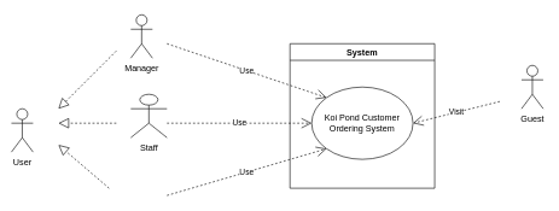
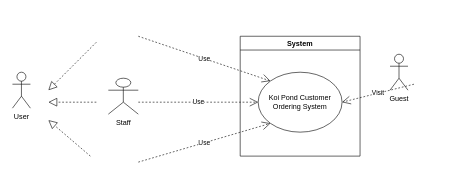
  <mxCell id="0" />
  <mxCell id="1" parent="0" />
  <mxCell id="2" value="System" style="swimlane;whiteSpace=wrap;html=1;" vertex="1" parent="1"><mxGeometry x="400" y="60" width="200" height="200" as="geometry" /></mxCell>
  <mxCell id="3" value="Koi Pond Customer&lt;br/&gt;Ordering System" style="ellipse;whiteSpace=wrap;html=1;" vertex="1" parent="2"><mxGeometry x="30" y="60" width="140" height="100" as="geometry" /></mxCell>
- <mxCell id="4" value="Guest" style="shape=umlActor;verticalLabelPosition=bottom;verticalAlign=top;html=1;outlineConnect=0;" vertex="1" parent="1"><mxGeometry x="720" y="90" width="30" height="60" as="geometry" /></mxCell>
- <mxCell id="5" value="Manager" style="shape=umlActor;verticalLabelPosition=bottom;verticalAlign=top;html=1;outlineConnect=0;" vertex="1" parent="1"><mxGeometry x="180" y="20" width="30" height="60" as="geometry" /></mxCell>
+ <mxCell id="4" value="Guest" style="shape=umlActor;verticalLabelPosition=bottom;verticalAlign=top;html=1;outlineConnect=0;" vertex="1" parent="1"><mxGeometry x="650" y="90" width="30" height="60" as="geometry" /></mxCell>
  <mxCell id="6" value="Staff" style="shape=umlActor;verticalLabelPosition=bottom;verticalAlign=top;html=1;outlineConnect=0;" vertex="1" parent="1"><mxGeometry x="180" y="130" width="50" height="60" as="geometry" /></mxCell>
  <mxCell id="7" value="Use" style="endArrow=open;endSize=12;dashed=1;html=1;rounded=0;entryX=0;entryY=0;entryDx=0;entryDy=0;" edge="1" parent="1" target="3"><mxGeometry width="160" relative="1" as="geometry"><mxPoint x="230" y="60" as="sourcePoint" /><mxPoint x="450" y="150" as="targetPoint" /></mxGeometry></mxCell>
  <mxCell id="8" value="Use" style="endArrow=open;endSize=12;dashed=1;html=1;rounded=0;entryX=0;entryY=0.5;entryDx=0;entryDy=0;" edge="1" parent="1" target="3"><mxGeometry width="160" relative="1" as="geometry"><mxPoint x="230" y="170" as="sourcePoint" /><mxPoint x="450" y="150" as="targetPoint" /></mxGeometry></mxCell>
  <mxCell id="9" value="Use" style="endArrow=open;endSize=12;dashed=1;html=1;rounded=0;entryX=0;entryY=1;entryDx=0;entryDy=0;" edge="1" parent="1" target="3"><mxGeometry width="160" relative="1" as="geometry"><mxPoint x="230" y="270" as="sourcePoint" /><mxPoint x="450" y="150" as="targetPoint" /></mxGeometry></mxCell>
  <mxCell id="10" value="Visit" style="endArrow=open;endSize=12;dashed=1;html=1;rounded=0;entryX=1;entryY=0.5;entryDx=0;entryDy=0;" edge="1" parent="1" target="3"><mxGeometry width="160" relative="1" as="geometry"><mxPoint x="690" y="140" as="sourcePoint" /><mxPoint x="450" y="150" as="targetPoint" /></mxGeometry></mxCell>
- <mxCell id="11" value="User" style="shape=umlActor;verticalLabelPosition=bottom;verticalAlign=top;html=1;" vertex="1" parent="1"><mxGeometry x="15" y="150" width="30" height="60" as="geometry" /></mxCell>
+ <mxCell id="11" value="User" style="shape=umlActor;verticalLabelPosition=bottom;verticalAlign=top;html=1;" vertex="1" parent="1"><mxGeometry x="20" y="120" width="30" height="60" as="geometry" /></mxCell>
  <mxCell id="12" value="" style="endArrow=block;dashed=1;endFill=0;endSize=12;html=1;rounded=0;" edge="1" parent="1"><mxGeometry width="160" relative="1" as="geometry"><mxPoint x="160" y="170" as="sourcePoint" /><mxPoint x="80" y="170" as="targetPoint" /></mxGeometry></mxCell>
  <mxCell id="13" value="" style="endArrow=block;dashed=1;endFill=0;endSize=12;html=1;rounded=0;" edge="1" parent="1"><mxGeometry width="160" relative="1" as="geometry"><mxPoint x="160" y="70" as="sourcePoint" /><mxPoint x="80" y="150" as="targetPoint" /></mxGeometry></mxCell>
  <mxCell id="14" value="" style="endArrow=block;dashed=1;endFill=0;endSize=12;html=1;rounded=0;" edge="1" parent="1"><mxGeometry width="160" relative="1" as="geometry"><mxPoint x="150" y="260" as="sourcePoint" /><mxPoint x="80" y="200" as="targetPoint" /></mxGeometry></mxCell>
